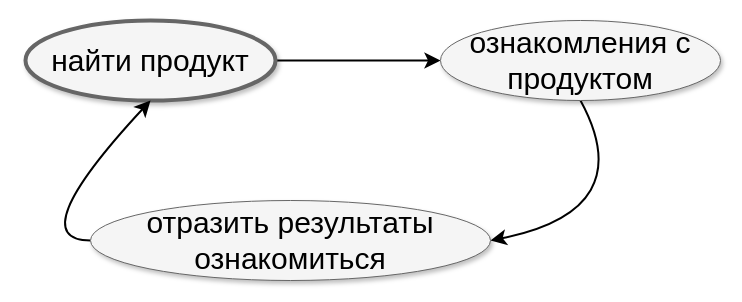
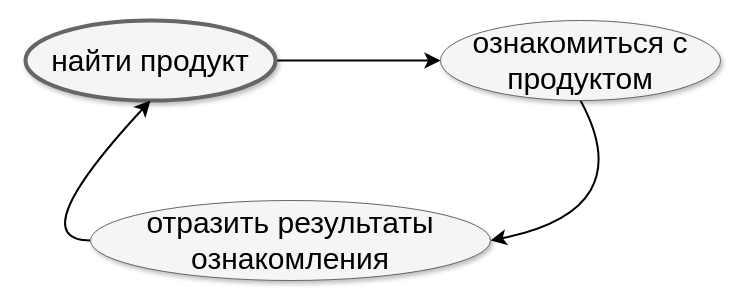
  <mxCell id="0" style=";html=1;" />
  <mxCell id="1" style=";html=1;" parent="0" />
  <mxCell id="2" style="edgeStyle=none;curved=1;html=1;startSize=10;endArrow=classic;endFill=1;endSize=10;strokeColor=#000000;strokeWidth=2;fontSize=12;" parent="1" source="3" target="5" edge="1"><mxGeometry relative="1" as="geometry" /></mxCell>
  <mxCell id="3" value="найти продукт" style="ellipse;whiteSpace=wrap;html=1;rounded=0;shadow=1;strokeColor=#666666;strokeWidth=4;fontSize=30;align=center;fillColor=#f5f5f5;" parent="1" vertex="1"><mxGeometry x="25" y="20" width="250" height="80" as="geometry" /></mxCell>
  <mxCell id="4" style="edgeStyle=none;curved=1;html=1;startSize=10;endFill=1;endSize=10;strokeWidth=2;fontSize=12;exitX=0.5;exitY=1;exitDx=0;exitDy=0;entryX=1;entryY=0.5;entryDx=0;entryDy=0;" parent="1" source="5" target="7" edge="1"><mxGeometry relative="1" as="geometry"><mxPoint x="393.039" y="-144.706" as="targetPoint" /><Array as="points"><mxPoint x="640" y="210" /></Array></mxGeometry></mxCell>
- <mxCell id="5" value="ознакомления с продуктом" style="ellipse;whiteSpace=wrap;html=1;rounded=0;shadow=1;strokeColor=#666666;strokeWidth=1;fontSize=30;align=center;fillColor=#f5f5f5;" parent="1" vertex="1"><mxGeometry x="440" y="20" width="280" height="80" as="geometry" /></mxCell>
+ <mxCell id="5" value="ознакомиться с продуктом" style="ellipse;whiteSpace=wrap;html=1;rounded=0;shadow=1;strokeColor=#666666;strokeWidth=1;fontSize=30;align=center;fillColor=#f5f5f5;" parent="1" vertex="1"><mxGeometry x="440" y="20" width="280" height="80" as="geometry" /></mxCell>
  <mxCell id="6" style="edgeStyle=none;curved=1;html=1;startSize=10;endFill=1;endSize=10;strokeWidth=2;fontSize=12;exitX=0;exitY=0.5;exitDx=0;exitDy=0;entryX=0.5;entryY=1;entryDx=0;entryDy=0;" parent="1" source="7" target="3" edge="1"><mxGeometry relative="1" as="geometry"><mxPoint x="705.832" y="170.798" as="targetPoint" /><Array as="points"><mxPoint x="20" y="240" /></Array></mxGeometry></mxCell>
- <mxCell id="7" value="отразить результаты ознакомиться&lt;br&gt;" style="ellipse;whiteSpace=wrap;html=1;rounded=0;shadow=1;strokeColor=#666666;strokeWidth=1;fontSize=30;align=center;fillColor=#f5f5f5;" parent="1" vertex="1"><mxGeometry x="90" y="200" width="400" height="80" as="geometry" /></mxCell>
+ <mxCell id="7" value="отразить результаты ознакомления&lt;br&gt;" style="ellipse;whiteSpace=wrap;html=1;rounded=0;shadow=1;strokeColor=#666666;strokeWidth=1;fontSize=30;align=center;fillColor=#f5f5f5;" parent="1" vertex="1"><mxGeometry x="90" y="200" width="400" height="80" as="geometry" /></mxCell>
